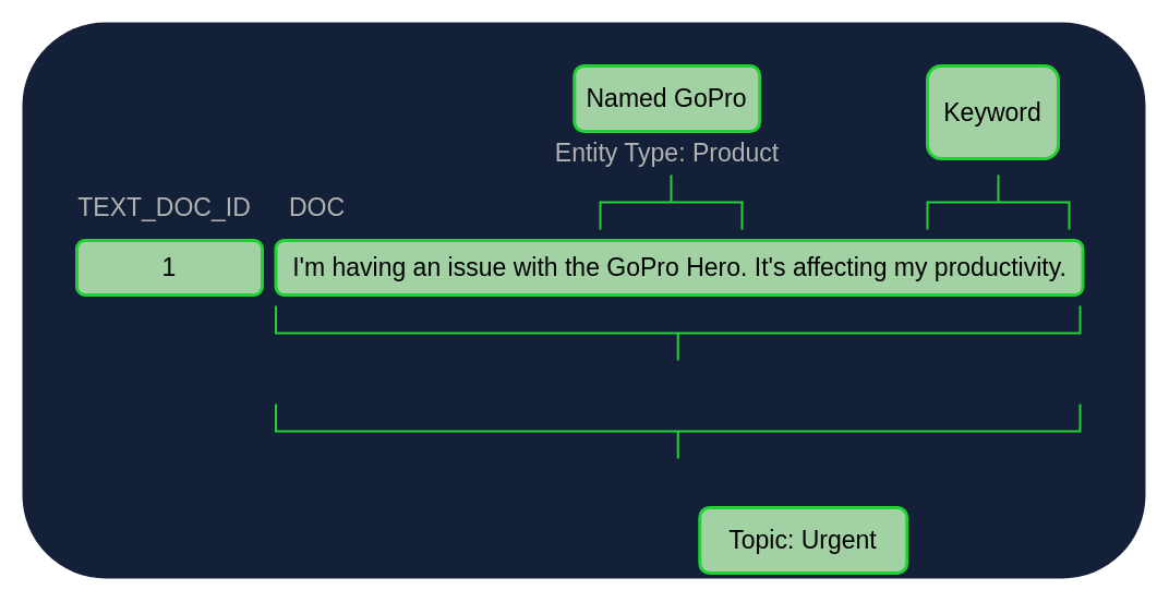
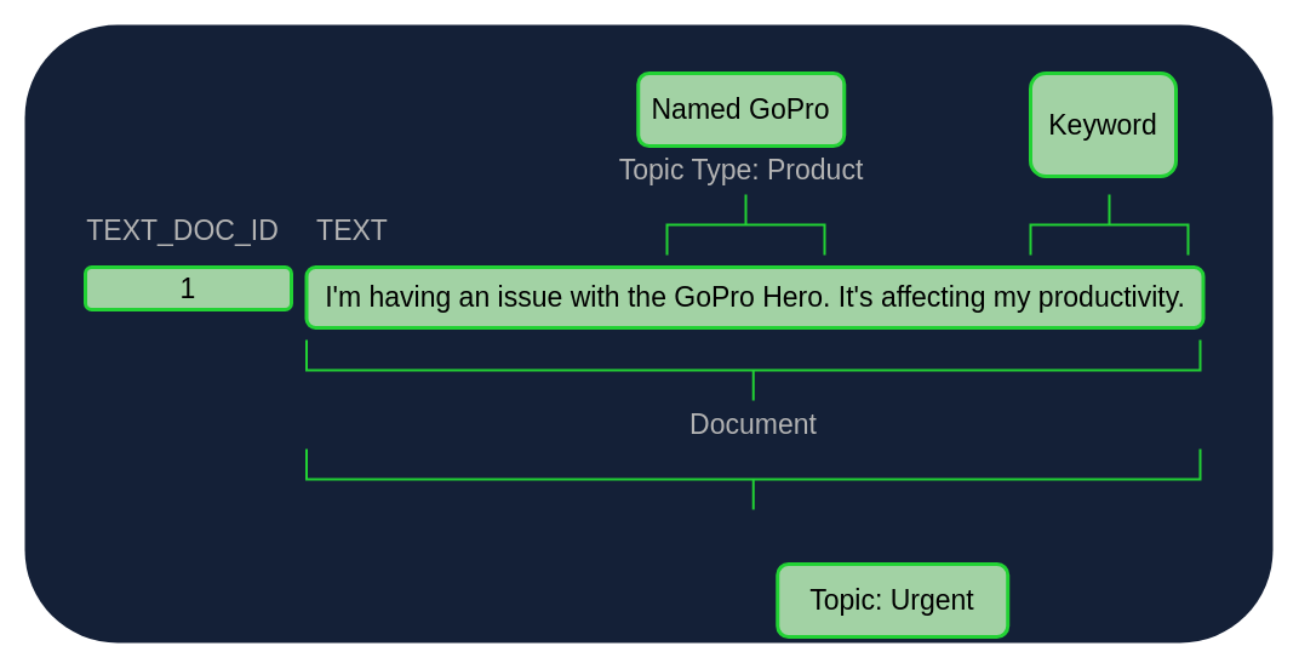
  <mxCell id="0" />
  <mxCell id="1" parent="0" />
  <mxCell id="2" value="" style="rounded=1;whiteSpace=wrap;html=1;strokeColor=none;strokeWidth=3;align=center;verticalAlign=middle;fontFamily=Helvetica;fontSize=12;fontColor=default;fillColor=#142037;" vertex="1" parent="1"><mxGeometry x="20" y="20" width="1030" height="510" as="geometry" /></mxCell>
  <mxCell id="3" value="&lt;font style=&quot;font-size: 23px;&quot;&gt;I'm having an issue with the GoPro Hero. It's affecting my productivity.&lt;/font&gt;" style="rounded=1;whiteSpace=wrap;html=1;strokeColor=#22D234;fillColor=#A2D2A4;strokeWidth=3;" vertex="1" parent="1"><mxGeometry x="252.5" y="220" width="740" height="50" as="geometry" /></mxCell>
- <mxCell id="4" value="&lt;font style=&quot;font-size: 23px;&quot;&gt;1&lt;/font&gt;" style="rounded=1;whiteSpace=wrap;html=1;strokeColor=#22D234;fillColor=#A2D2A4;strokeWidth=3;" vertex="1" parent="1"><mxGeometry x="70" y="220" width="170" height="50" as="geometry" /></mxCell>
+ <mxCell id="4" value="&lt;font style=&quot;font-size: 23px;&quot;&gt;1&lt;/font&gt;" style="rounded=1;whiteSpace=wrap;html=1;strokeColor=#22D234;fillColor=#A2D2A4;strokeWidth=3;" vertex="1" parent="1"><mxGeometry x="70" y="220" width="170" height="35" as="geometry" /></mxCell>
  <mxCell id="5" style="edgeStyle=orthogonalEdgeStyle;rounded=0;orthogonalLoop=1;jettySize=auto;html=1;exitX=0.5;exitY=1;exitDx=0;exitDy=0;" edge="1" parent="1"><mxGeometry relative="1" as="geometry"><mxPoint x="290" y="190" as="sourcePoint" /><mxPoint x="290" y="190" as="targetPoint" /></mxGeometry></mxCell>
  <mxCell id="6" value="TEXT_DOC_ID" style="text;html=1;align=center;verticalAlign=middle;resizable=0;points=[];autosize=1;strokeColor=none;fillColor=none;fontSize=23;fontColor=#B3B3B3;" vertex="1" parent="1"><mxGeometry x="60" y="170" width="180" height="40" as="geometry" /></mxCell>
- <mxCell id="7" value="&lt;font style=&quot;font-size: 23px; color: rgb(179, 179, 179);&quot;&gt;DOC&lt;/font&gt;" style="text;html=1;align=center;verticalAlign=middle;resizable=0;points=[];autosize=1;strokeColor=none;fillColor=none;fontFamily=Helvetica;fontSize=12;fontColor=default;" vertex="1" parent="1"><mxGeometry x="250" y="170" width="80" height="40" as="geometry" /></mxCell>
+ <mxCell id="7" value="&lt;font style=&quot;font-size: 23px; color: rgb(179, 179, 179);&quot;&gt;TEXT&lt;/font&gt;" style="text;html=1;align=center;verticalAlign=middle;resizable=0;points=[];autosize=1;strokeColor=none;fillColor=none;fontFamily=Helvetica;fontSize=12;fontColor=default;" vertex="1" parent="1"><mxGeometry x="250" y="170" width="80" height="40" as="geometry" /></mxCell>
  <mxCell id="8" value="" style="strokeWidth=2;html=1;shape=mxgraph.flowchart.annotation_2;align=left;labelPosition=right;pointerEvents=1;rounded=1;strokeColor=#22D234;verticalAlign=middle;fontFamily=Helvetica;fontSize=12;fontColor=default;fillColor=#A2D2A4;direction=north;" vertex="1" parent="1"><mxGeometry x="252.5" y="370" width="737.5" height="50" as="geometry" /></mxCell>
  <mxCell id="9" value="&lt;font style=&quot;font-size: 23px;&quot;&gt;Topic: Urgent&lt;/font&gt;" style="rounded=1;whiteSpace=wrap;html=1;strokeColor=#22D234;strokeWidth=3;align=center;verticalAlign=middle;fontFamily=Helvetica;fontSize=12;fontColor=default;fillColor=#A2D2A4;" vertex="1" parent="1"><mxGeometry x="641.25" y="465" width="190" height="60" as="geometry" /></mxCell>
  <mxCell id="10" value="" style="strokeWidth=2;html=1;shape=mxgraph.flowchart.annotation_2;align=left;labelPosition=right;pointerEvents=1;rounded=1;strokeColor=#22D234;verticalAlign=middle;fontFamily=Helvetica;fontSize=12;fontColor=default;fillColor=#A2D2A4;direction=south;" vertex="1" parent="1"><mxGeometry x="550" y="160" width="130" height="50" as="geometry" /></mxCell>
  <mxCell id="11" value="&lt;font style=&quot;font-size: 23px;&quot;&gt;Named GoPro&lt;/font&gt;" style="rounded=1;whiteSpace=wrap;html=1;strokeColor=#22D234;strokeWidth=3;align=center;verticalAlign=middle;fontFamily=Helvetica;fontSize=12;fontColor=default;fillColor=#A2D2A4;" vertex="1" parent="1"><mxGeometry x="526.25" y="60" width="170" height="60" as="geometry" /></mxCell>
  <mxCell id="12" value="" style="strokeWidth=2;html=1;shape=mxgraph.flowchart.annotation_2;align=left;labelPosition=right;pointerEvents=1;rounded=1;strokeColor=#22D234;verticalAlign=middle;fontFamily=Helvetica;fontSize=12;fontColor=default;fillColor=#A2D2A4;direction=south;" vertex="1" parent="1"><mxGeometry x="850" y="160" width="130" height="50" as="geometry" /></mxCell>
  <mxCell id="13" value="&lt;font style=&quot;font-size: 23px;&quot;&gt;Keyword&lt;/font&gt;" style="rounded=1;whiteSpace=wrap;html=1;strokeColor=#22D234;strokeWidth=3;align=center;verticalAlign=middle;fontFamily=Helvetica;fontSize=12;fontColor=default;fillColor=#A2D2A4;" vertex="1" parent="1"><mxGeometry x="850" y="60" width="120" height="85" as="geometry" /></mxCell>
- <mxCell id="14" value="&lt;font style=&quot;font-size: 23px; color: rgb(179, 179, 179);&quot;&gt;Entity Type: Product&lt;/font&gt;" style="text;html=1;align=center;verticalAlign=middle;resizable=0;points=[];autosize=1;strokeColor=none;fillColor=none;fontFamily=Helvetica;fontSize=12;fontColor=default;" vertex="1" parent="1"><mxGeometry x="496.25" y="120" width="230" height="40" as="geometry" /></mxCell>
+ <mxCell id="14" value="&lt;font style=&quot;font-size: 23px; color: rgb(179, 179, 179);&quot;&gt;Topic Type: Product&lt;/font&gt;" style="text;html=1;align=center;verticalAlign=middle;resizable=0;points=[];autosize=1;strokeColor=none;fillColor=none;fontFamily=Helvetica;fontSize=12;fontColor=default;" vertex="1" parent="1"><mxGeometry x="496.25" y="120" width="230" height="40" as="geometry" /></mxCell>
  <mxCell id="15" value="" style="strokeWidth=2;html=1;shape=mxgraph.flowchart.annotation_2;align=left;labelPosition=right;pointerEvents=1;rounded=1;strokeColor=#22D234;verticalAlign=middle;fontFamily=Helvetica;fontSize=12;fontColor=default;fillColor=#A2D2A4;direction=north;" vertex="1" parent="1"><mxGeometry x="252.5" y="280" width="737.5" height="50" as="geometry" /></mxCell>
+ <mxCell id="16" value="&lt;span style=&quot;color: rgb(179, 179, 179);&quot;&gt;&lt;font style=&quot;font-size: 23px;&quot;&gt;Document&lt;/font&gt;&lt;/span&gt;" style="text;html=1;align=center;verticalAlign=middle;resizable=0;points=[];autosize=1;strokeColor=none;fillColor=none;fontFamily=Helvetica;fontSize=12;fontColor=default;" vertex="1" parent="1"><mxGeometry x="556.25" y="330" width="130" height="40" as="geometry" /></mxCell>
